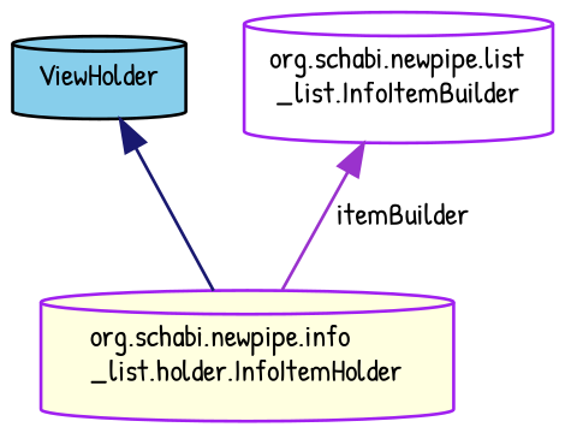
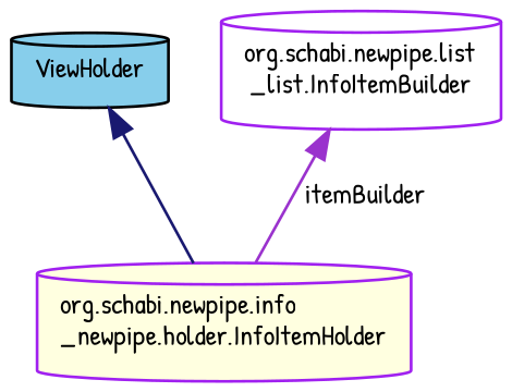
  digraph {
    fontname="Patrick Hand"
    node [color=purple fontname="Patrick Hand" fontsize=10 shape=cylinder style=filled]
    edge [dir=back fontname="Patrick Hand" fontsize=10 labelfontname=Helvetica labelfontsize=10 style=solid]
-   n1 [fillcolor=lightyellow fontcolor=black height=0.2 label="org.schabi.newpipe.info\l_list.holder.InfoItemHolder" width=0.4]
+   n1 [fillcolor=lightyellow fontcolor=black height=0.2 label="org.schabi.newpipe.info\l_newpipe.holder.InfoItemHolder" width=0.4]
    n2 [color=black fillcolor=skyblue height=0.2 label=ViewHolder width=0.4]
    n3 [fillcolor=white height=0.2 label="org.schabi.newpipe.list\l_list.InfoItemBuilder" width=0.4]
    n2 -> n1 [color=midnightblue]
    n3 -> n1 [color=darkorchid3 label=" itemBuilder"]
  }
